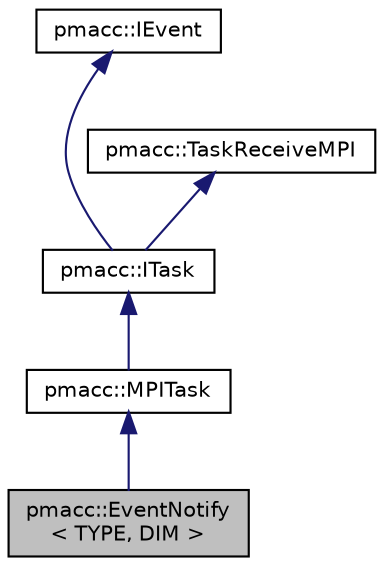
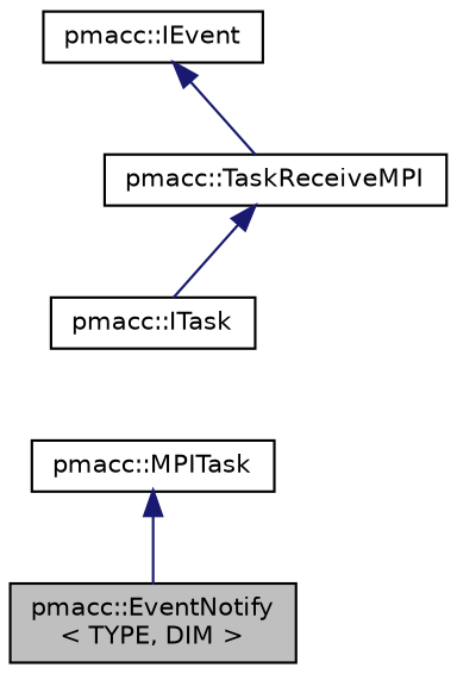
  digraph {
    node [color=black fillcolor=white fontname=Helvetica fontsize=10 shape=record style=filled]
    edge [color=midnightblue dir=back fontname=Helvetica fontsize=10 labelfontname=Helvetica labelfontsize=10 style=solid]
    n1 [fillcolor=grey75 fontcolor=black height=0.2 label="pmacc::EventNotify\l\< TYPE, DIM \>" width=0.4]
    n2 [height=0.2 label="pmacc::MPITask" width=0.4]
    n3 [height=0.2 label="pmacc::ITask" width=0.4]
    n4 [height=0.2 label="pmacc::TaskReceiveMPI" width=0.4]
    n5 [height=0.2 label="pmacc::IEvent" width=0.4]
    n2 -> n1
-   n3 -> n2
    n4 -> n3
-   n5 -> n3
+   n5 -> n4
  }
